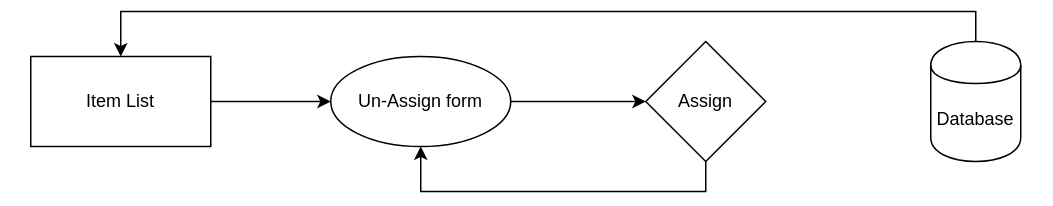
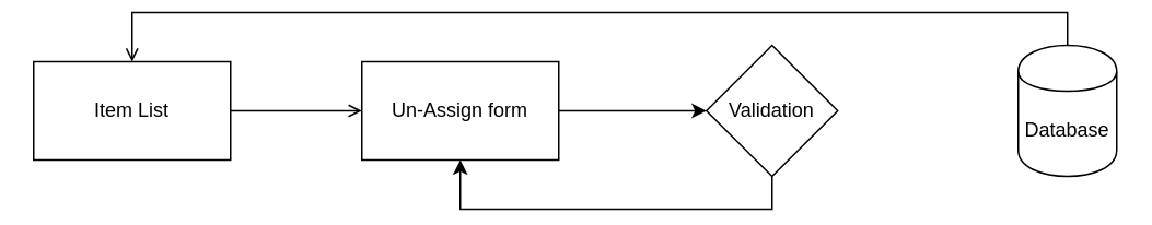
  <mxCell id="0" />
  <mxCell id="1" parent="0" />
- <mxCell id="2" style="edgeStyle=orthogonalEdgeStyle;rounded=0;orthogonalLoop=1;jettySize=auto;html=1;exitX=1;exitY=0.5;exitDx=0;exitDy=0;entryX=0;entryY=0.5;entryDx=0;entryDy=0;" edge="1" parent="1" source="3" target="5"><mxGeometry relative="1" as="geometry" /></mxCell>
+ <mxCell id="2" style="edgeStyle=orthogonalEdgeStyle;rounded=0;orthogonalLoop=1;jettySize=auto;html=1;exitX=1;exitY=0.5;exitDx=0;exitDy=0;entryX=0;entryY=0.5;entryDx=0;entryDy=0;endArrow=open;" edge="1" parent="1" source="3" target="5"><mxGeometry relative="1" as="geometry" /></mxCell>
  <mxCell id="3" value="Item List" style="rounded=0;whiteSpace=wrap;html=1;" vertex="1" parent="1"><mxGeometry x="20" y="30" width="120" height="60" as="geometry" /></mxCell>
  <mxCell id="4" style="edgeStyle=orthogonalEdgeStyle;rounded=0;orthogonalLoop=1;jettySize=auto;html=1;exitX=1;exitY=0.5;exitDx=0;exitDy=0;entryX=0;entryY=0.5;entryDx=0;entryDy=0;" edge="1" parent="1" source="5" target="7"><mxGeometry relative="1" as="geometry" /></mxCell>
- <mxCell id="5" value="Un-Assign form" style="ellipse;whiteSpace=wrap;html=1;" vertex="1" parent="1"><mxGeometry x="220" y="30" width="120" height="60" as="geometry" /></mxCell>
+ <mxCell id="5" value="Un-Assign form" style="rounded=0;whiteSpace=wrap;html=1;" vertex="1" parent="1"><mxGeometry x="220" y="30" width="120" height="60" as="geometry" /></mxCell>
  <mxCell id="6" style="edgeStyle=orthogonalEdgeStyle;rounded=0;orthogonalLoop=1;jettySize=auto;html=1;exitX=0.5;exitY=1;exitDx=0;exitDy=0;entryX=0.5;entryY=1;entryDx=0;entryDy=0;" edge="1" parent="1" source="7" target="5"><mxGeometry relative="1" as="geometry" /></mxCell>
- <mxCell id="7" value="Assign" style="rhombus;whiteSpace=wrap;html=1;" vertex="1" parent="1"><mxGeometry x="430" y="20" width="80" height="80" as="geometry" /></mxCell>
- <mxCell id="8" style="edgeStyle=orthogonalEdgeStyle;rounded=0;orthogonalLoop=1;jettySize=auto;html=1;exitX=0.5;exitY=0;exitDx=0;exitDy=0;entryX=0.5;entryY=0;entryDx=0;entryDy=0;" edge="1" parent="1" source="9" target="3"><mxGeometry relative="1" as="geometry" /></mxCell>
+ <mxCell id="7" value="Validation" style="rhombus;whiteSpace=wrap;html=1;" vertex="1" parent="1"><mxGeometry x="430" y="20" width="80" height="80" as="geometry" /></mxCell>
+ <mxCell id="8" style="edgeStyle=orthogonalEdgeStyle;rounded=0;orthogonalLoop=1;jettySize=auto;html=1;exitX=0.5;exitY=0;exitDx=0;exitDy=0;entryX=0.5;entryY=0;entryDx=0;entryDy=0;endArrow=open;" edge="1" parent="1" source="9" target="3"><mxGeometry relative="1" as="geometry" /></mxCell>
  <mxCell id="9" value="Database" style="shape=cylinder;whiteSpace=wrap;html=1;boundedLbl=1;backgroundOutline=1;" vertex="1" parent="1"><mxGeometry x="620" y="20" width="60" height="80" as="geometry" /></mxCell>
